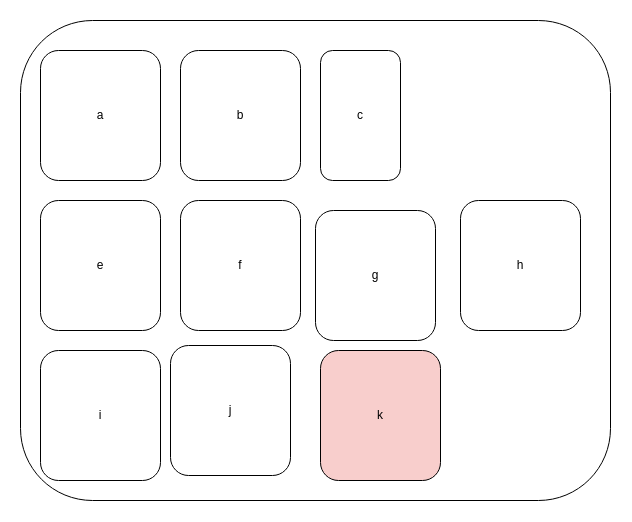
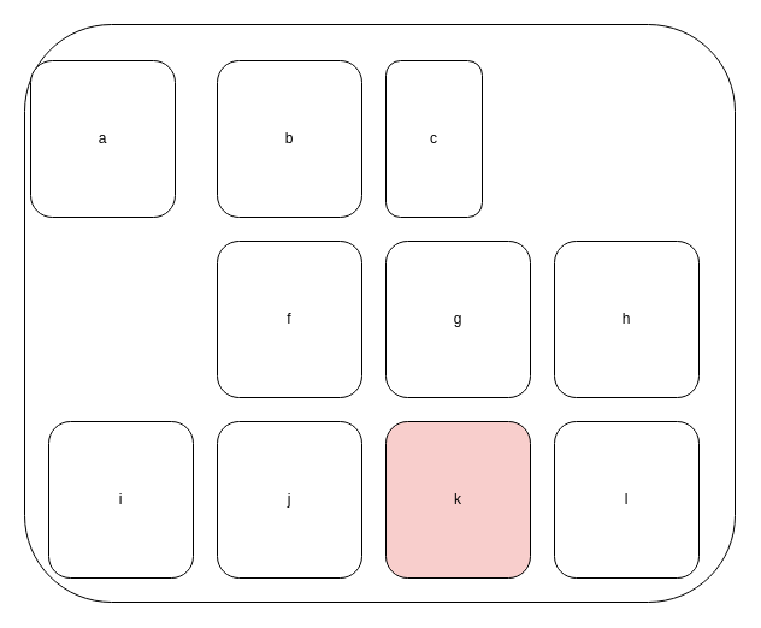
  <mxCell id="0" />
  <mxCell id="1" parent="0" />
  <mxCell id="2" value="" style="rounded=1;whiteSpace=wrap;html=1;" vertex="1" parent="1"><mxGeometry x="20" y="20" width="590" height="480" as="geometry" /></mxCell>
- <mxCell id="3" value="a" style="rounded=1;whiteSpace=wrap;html=1;" vertex="1" parent="1"><mxGeometry x="40" y="50" width="120" height="130" as="geometry" /></mxCell>
+ <mxCell id="3" value="a" style="rounded=1;whiteSpace=wrap;html=1;" vertex="1" parent="1"><mxGeometry x="25" y="50" width="120" height="130" as="geometry" /></mxCell>
  <mxCell id="4" value="b" style="rounded=1;whiteSpace=wrap;html=1;" vertex="1" parent="1"><mxGeometry x="180" y="50" width="120" height="130" as="geometry" /></mxCell>
  <mxCell id="5" value="c" style="rounded=1;whiteSpace=wrap;html=1;" vertex="1" parent="1"><mxGeometry x="320" y="50" width="80" height="130" as="geometry" /></mxCell>
- <mxCell id="6" value="e" style="rounded=1;whiteSpace=wrap;html=1;" vertex="1" parent="1"><mxGeometry x="40" y="200" width="120" height="130" as="geometry" /></mxCell>
  <mxCell id="7" value="f" style="rounded=1;whiteSpace=wrap;html=1;" vertex="1" parent="1"><mxGeometry x="180" y="200" width="120" height="130" as="geometry" /></mxCell>
- <mxCell id="8" value="g" style="rounded=1;whiteSpace=wrap;html=1;" vertex="1" parent="1"><mxGeometry x="315" y="210" width="120" height="130" as="geometry" /></mxCell>
+ <mxCell id="8" value="g" style="rounded=1;whiteSpace=wrap;html=1;" vertex="1" parent="1"><mxGeometry x="320" y="200" width="120" height="130" as="geometry" /></mxCell>
  <mxCell id="9" value="h" style="rounded=1;whiteSpace=wrap;html=1;" vertex="1" parent="1"><mxGeometry x="460" y="200" width="120" height="130" as="geometry" /></mxCell>
  <mxCell id="10" value="i" style="rounded=1;whiteSpace=wrap;html=1;" vertex="1" parent="1"><mxGeometry x="40" y="350" width="120" height="130" as="geometry" /></mxCell>
- <mxCell id="11" value="j" style="rounded=1;whiteSpace=wrap;html=1;" vertex="1" parent="1"><mxGeometry x="170" y="345" width="120" height="130" as="geometry" /></mxCell>
+ <mxCell id="11" value="j" style="rounded=1;whiteSpace=wrap;html=1;" vertex="1" parent="1"><mxGeometry x="180" y="350" width="120" height="130" as="geometry" /></mxCell>
  <mxCell id="12" value="k" style="rounded=1;whiteSpace=wrap;html=1;fillColor=#f8cecc;" vertex="1" parent="1"><mxGeometry x="320" y="350" width="120" height="130" as="geometry" /></mxCell>
+ <mxCell id="13" value="l" style="rounded=1;whiteSpace=wrap;html=1;" vertex="1" parent="1"><mxGeometry x="460" y="350" width="120" height="130" as="geometry" /></mxCell>
